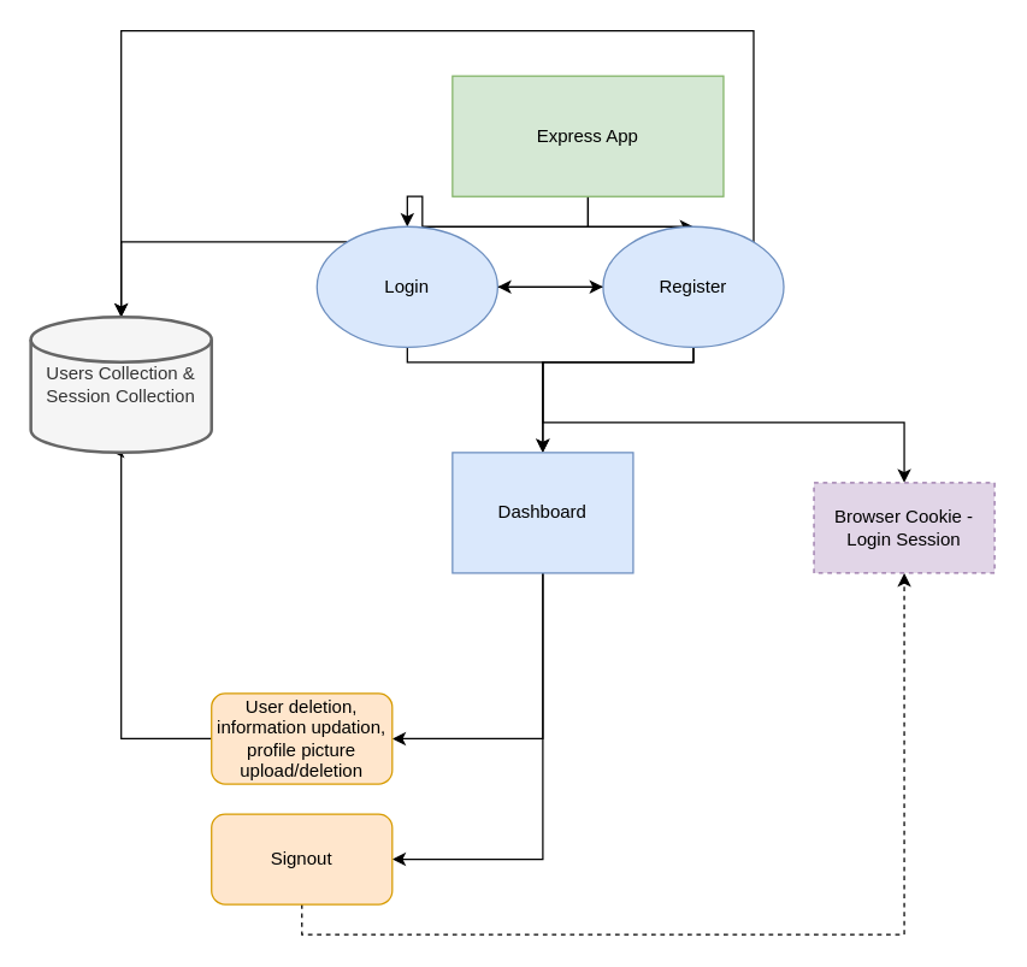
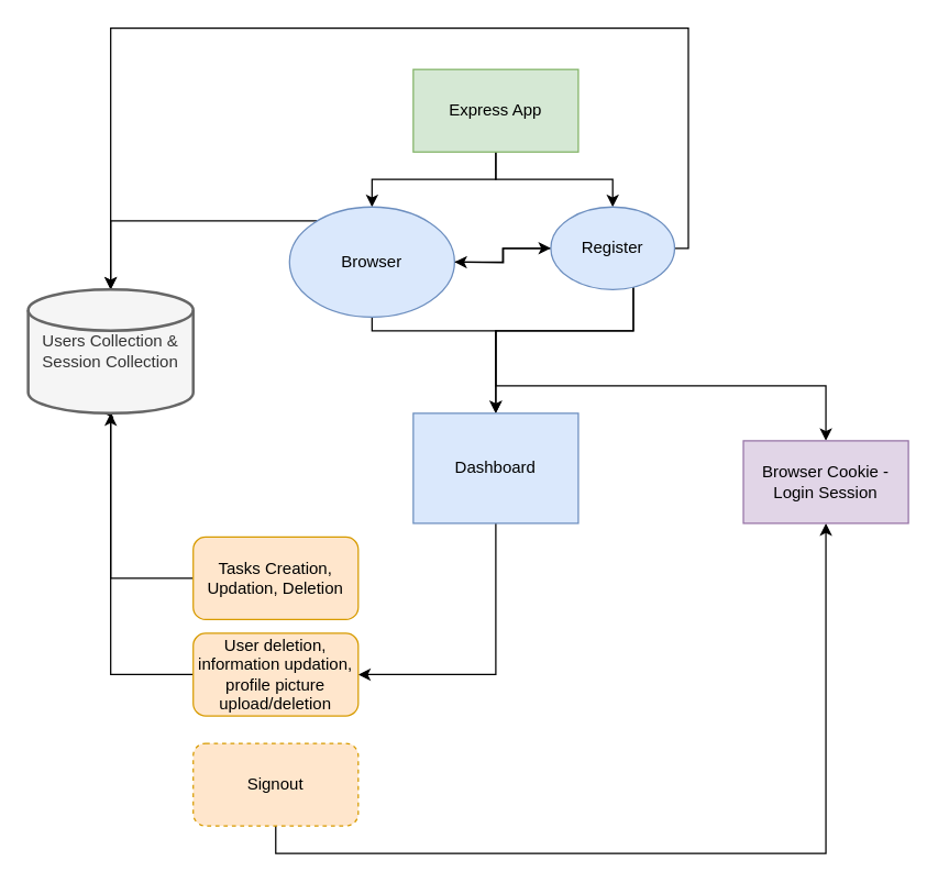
  <mxCell id="0" />
  <mxCell id="1" parent="0" />
  <mxCell id="2" style="edgeStyle=orthogonalEdgeStyle;rounded=0;orthogonalLoop=1;jettySize=auto;html=1;entryX=0.5;entryY=0;entryDx=0;entryDy=0;" edge="1" parent="1" source="4" target="8"><mxGeometry relative="1" as="geometry" /></mxCell>
  <mxCell id="3" style="edgeStyle=orthogonalEdgeStyle;rounded=0;orthogonalLoop=1;jettySize=auto;html=1;entryX=0.5;entryY=0;entryDx=0;entryDy=0;" edge="1" parent="1" source="4" target="13"><mxGeometry relative="1" as="geometry" /></mxCell>
- <mxCell id="4" value="Express App" style="rounded=0;whiteSpace=wrap;html=1;fillColor=#d5e8d4;strokeColor=#82b366;" vertex="1" parent="1"><mxGeometry x="300" y="50" width="180" height="80" as="geometry" /></mxCell>
+ <mxCell id="4" value="Express App" style="rounded=0;whiteSpace=wrap;html=1;fillColor=#d5e8d4;strokeColor=#82b366;" vertex="1" parent="1"><mxGeometry x="300" y="50" width="120" height="60" as="geometry" /></mxCell>
  <mxCell id="5" value="" style="edgeStyle=orthogonalEdgeStyle;rounded=0;orthogonalLoop=1;jettySize=auto;html=1;" edge="1" parent="1" source="8" target="13"><mxGeometry relative="1" as="geometry" /></mxCell>
  <mxCell id="6" style="edgeStyle=orthogonalEdgeStyle;rounded=0;orthogonalLoop=1;jettySize=auto;html=1;" edge="1" parent="1" source="8" target="16"><mxGeometry relative="1" as="geometry"><Array as="points"><mxPoint x="270" y="240" /><mxPoint x="360" y="240" /></Array></mxGeometry></mxCell>
  <mxCell id="7" style="edgeStyle=orthogonalEdgeStyle;rounded=0;orthogonalLoop=1;jettySize=auto;html=1;entryX=0.5;entryY=0;entryDx=0;entryDy=0;entryPerimeter=0;" edge="1" parent="1" source="8" target="21"><mxGeometry relative="1" as="geometry"><Array as="points"><mxPoint x="80" y="160" /></Array></mxGeometry></mxCell>
- <mxCell id="8" value="Login" style="ellipse;whiteSpace=wrap;html=1;fillColor=#dae8fc;strokeColor=#6c8ebf;" vertex="1" parent="1"><mxGeometry x="210" y="150" width="120" height="80" as="geometry" /></mxCell>
+ <mxCell id="8" value="Browser" style="ellipse;whiteSpace=wrap;html=1;fillColor=#dae8fc;strokeColor=#6c8ebf;" vertex="1" parent="1"><mxGeometry x="210" y="150" width="120" height="80" as="geometry" /></mxCell>
  <mxCell id="9" style="edgeStyle=orthogonalEdgeStyle;rounded=0;orthogonalLoop=1;jettySize=auto;html=1;" edge="1" parent="1" source="13"><mxGeometry relative="1" as="geometry"><mxPoint x="330" y="190" as="targetPoint" /></mxGeometry></mxCell>
  <mxCell id="10" style="edgeStyle=orthogonalEdgeStyle;rounded=0;orthogonalLoop=1;jettySize=auto;html=1;entryX=0.5;entryY=0;entryDx=0;entryDy=0;" edge="1" parent="1" source="13" target="16"><mxGeometry relative="1" as="geometry"><Array as="points"><mxPoint x="460" y="240" /><mxPoint x="360" y="240" /></Array></mxGeometry></mxCell>
  <mxCell id="11" style="edgeStyle=orthogonalEdgeStyle;rounded=0;orthogonalLoop=1;jettySize=auto;html=1;entryX=0.5;entryY=0;entryDx=0;entryDy=0;entryPerimeter=0;" edge="1" parent="1" source="13" target="21"><mxGeometry relative="1" as="geometry"><mxPoint x="190" y="120" as="targetPoint" /><Array as="points"><mxPoint x="500" y="20" /><mxPoint x="80" y="20" /></Array></mxGeometry></mxCell>
  <mxCell id="12" style="edgeStyle=orthogonalEdgeStyle;rounded=0;orthogonalLoop=1;jettySize=auto;html=1;entryX=0.5;entryY=0;entryDx=0;entryDy=0;" edge="1" parent="1" source="13" target="24"><mxGeometry relative="1" as="geometry"><mxPoint x="360" y="280" as="targetPoint" /><Array as="points"><mxPoint x="460" y="240" /><mxPoint x="360" y="240" /><mxPoint x="360" y="280" /><mxPoint x="600" y="280" /></Array></mxGeometry></mxCell>
- <mxCell id="13" value="Register" style="ellipse;whiteSpace=wrap;html=1;fillColor=#dae8fc;strokeColor=#6c8ebf;" vertex="1" parent="1"><mxGeometry x="400" y="150" width="120" height="80" as="geometry" /></mxCell>
+ <mxCell id="13" value="Register" style="ellipse;whiteSpace=wrap;html=1;fillColor=#dae8fc;strokeColor=#6c8ebf;" vertex="1" parent="1"><mxGeometry x="400" y="150" width="90" height="60" as="geometry" /></mxCell>
  <mxCell id="14" style="edgeStyle=orthogonalEdgeStyle;rounded=0;orthogonalLoop=1;jettySize=auto;html=1;entryX=1;entryY=0.5;entryDx=0;entryDy=0;" edge="1" parent="1" source="16" target="20"><mxGeometry relative="1" as="geometry"><Array as="points"><mxPoint x="360" y="490" /></Array></mxGeometry></mxCell>
- <mxCell id="15" style="edgeStyle=orthogonalEdgeStyle;rounded=0;orthogonalLoop=1;jettySize=auto;html=1;entryX=1;entryY=0.5;entryDx=0;entryDy=0;" edge="1" parent="1" source="16" target="23"><mxGeometry relative="1" as="geometry"><Array as="points"><mxPoint x="360" y="570" /></Array></mxGeometry></mxCell>
  <mxCell id="16" value="Dashboard" style="whiteSpace=wrap;html=1;fillColor=#dae8fc;strokeColor=#6c8ebf;rounded=0;" vertex="1" parent="1"><mxGeometry x="300" y="300" width="120" height="80" as="geometry" /></mxCell>
+ <mxCell id="17" style="edgeStyle=orthogonalEdgeStyle;rounded=0;orthogonalLoop=1;jettySize=auto;html=1;entryX=0.5;entryY=1;entryDx=0;entryDy=0;entryPerimeter=0;" edge="1" parent="1" source="18" target="21"><mxGeometry relative="1" as="geometry"><mxPoint x="74" y="310" as="targetPoint" /><Array as="points"><mxPoint x="80" y="420" /></Array></mxGeometry></mxCell>
+ <mxCell id="18" value="Tasks Creation, Updation, Deletion" style="rounded=1;whiteSpace=wrap;html=1;fillColor=#ffe6cc;strokeColor=#d79b00;" vertex="1" parent="1"><mxGeometry x="140" y="390" width="120" height="60" as="geometry" /></mxCell>
  <mxCell id="19" style="edgeStyle=orthogonalEdgeStyle;rounded=0;orthogonalLoop=1;jettySize=auto;html=1;entryX=0.442;entryY=0.989;entryDx=0;entryDy=0;entryPerimeter=0;" edge="1" parent="1" source="20" target="21"><mxGeometry relative="1" as="geometry"><Array as="points"><mxPoint x="80" y="490" /><mxPoint x="80" y="299" /></Array></mxGeometry></mxCell>
  <mxCell id="20" value="User deletion, information updation,&lt;br&gt;profile picture upload/deletion" style="rounded=1;whiteSpace=wrap;html=1;fillColor=#ffe6cc;strokeColor=#d79b00;" vertex="1" parent="1"><mxGeometry x="140" y="460" width="120" height="60" as="geometry" /></mxCell>
  <mxCell id="21" value="Users Collection &amp;amp; Session Collection" style="strokeWidth=2;html=1;shape=mxgraph.flowchart.database;whiteSpace=wrap;fillColor=#f5f5f5;strokeColor=#666666;fontColor=#333333;" vertex="1" parent="1"><mxGeometry x="20" y="210" width="120" height="90" as="geometry" /></mxCell>
- <mxCell id="22" style="edgeStyle=orthogonalEdgeStyle;rounded=0;orthogonalLoop=1;jettySize=auto;html=1;entryX=0.5;entryY=1;entryDx=0;entryDy=0;dashed=1;" edge="1" parent="1" source="23" target="24"><mxGeometry relative="1" as="geometry"><Array as="points"><mxPoint x="200" y="620" /><mxPoint x="600" y="620" /></Array></mxGeometry></mxCell>
- <mxCell id="23" value="Signout" style="rounded=1;whiteSpace=wrap;html=1;fillColor=#ffe6cc;strokeColor=#d79b00;" vertex="1" parent="1"><mxGeometry x="140" y="540" width="120" height="60" as="geometry" /></mxCell>
- <mxCell id="24" value="Browser Cookie - Login Session" style="rounded=0;whiteSpace=wrap;html=1;fillColor=#e1d5e7;strokeColor=#9673a6;dashed=1;" vertex="1" parent="1"><mxGeometry x="540" y="320" width="120" height="60" as="geometry" /></mxCell>
+ <mxCell id="22" style="edgeStyle=orthogonalEdgeStyle;rounded=0;orthogonalLoop=1;jettySize=auto;html=1;entryX=0.5;entryY=1;entryDx=0;entryDy=0;" edge="1" parent="1" source="23" target="24"><mxGeometry relative="1" as="geometry"><Array as="points"><mxPoint x="200" y="620" /><mxPoint x="600" y="620" /></Array></mxGeometry></mxCell>
+ <mxCell id="23" value="Signout" style="rounded=1;whiteSpace=wrap;html=1;fillColor=#ffe6cc;strokeColor=#d79b00;dashed=1;" vertex="1" parent="1"><mxGeometry x="140" y="540" width="120" height="60" as="geometry" /></mxCell>
+ <mxCell id="24" value="Browser Cookie - Login Session" style="rounded=0;whiteSpace=wrap;html=1;fillColor=#e1d5e7;strokeColor=#9673a6;" vertex="1" parent="1"><mxGeometry x="540" y="320" width="120" height="60" as="geometry" /></mxCell>
